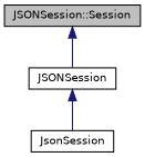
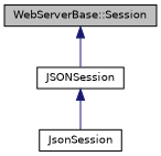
  digraph {
    node [color=black fillcolor=white fontname=Helvetica fontsize=10 shape=record style=filled]
    edge [color=midnightblue dir=back fontname=Helvetica fontsize=10 labelfontname=Helvetica labelfontsize=10 style=solid]
-   n1 [fillcolor=grey75 fontcolor=black height=0.2 label="JSONSession::Session" width=0.4]
+   n1 [fillcolor=grey75 fontcolor=black height=0.2 label="WebServerBase::Session" width=0.4]
    n2 [height=0.2 label=JSONSession width=0.4]
    n3 [height=0.2 label=JsonSession width=0.4]
    n1 -> n2
    n2 -> n3
  }
